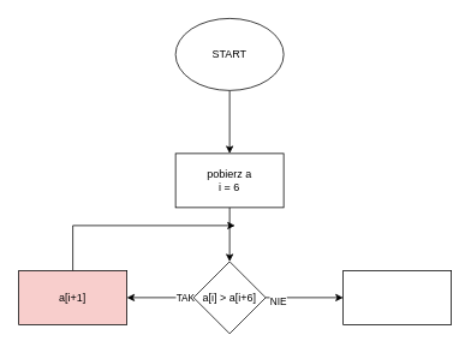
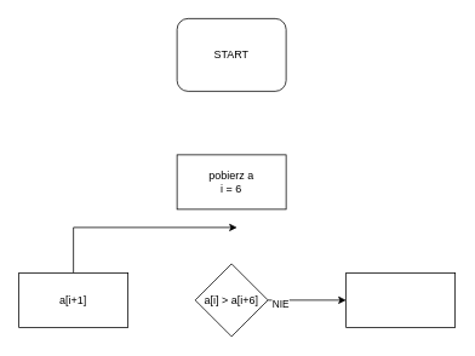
  <mxCell id="0" />
  <mxCell id="1" parent="0" />
- <mxCell id="2" style="edgeStyle=orthogonalEdgeStyle;rounded=0;orthogonalLoop=1;jettySize=auto;html=1;exitX=0.5;exitY=1;exitDx=0;exitDy=0;" edge="1" source="3" parent="1" target="5"><mxGeometry relative="1" as="geometry"><mxPoint x="254" y="170" as="targetPoint" /></mxGeometry></mxCell>
- <mxCell id="3" value="START" style="ellipse;whiteSpace=wrap;html=1;" vertex="1" parent="1"><mxGeometry x="194" y="20" width="120" height="80" as="geometry" /></mxCell>
- <mxCell id="4" style="edgeStyle=orthogonalEdgeStyle;rounded=0;orthogonalLoop=1;jettySize=auto;html=1;exitX=0.5;exitY=1;exitDx=0;exitDy=0;" edge="1" parent="1" source="5" target="10"><mxGeometry relative="1" as="geometry"><mxPoint x="254" y="310" as="targetPoint" /></mxGeometry></mxCell>
+ <mxCell id="3" value="START" style="whiteSpace=wrap;html=1;rounded=1;" vertex="1" parent="1"><mxGeometry x="194" y="20" width="120" height="80" as="geometry" /></mxCell>
  <mxCell id="5" value="&lt;div&gt;pobierz a &lt;/div&gt;&lt;div&gt;i = 6&lt;br&gt;&lt;/div&gt;" style="rounded=0;whiteSpace=wrap;html=1;" vertex="1" parent="1"><mxGeometry x="194" y="170" width="120" height="60" as="geometry" /></mxCell>
  <mxCell id="6" style="edgeStyle=orthogonalEdgeStyle;rounded=0;orthogonalLoop=1;jettySize=auto;html=1;exitX=1;exitY=0.5;exitDx=0;exitDy=0;" edge="1" parent="1" source="10" target="11"><mxGeometry relative="1" as="geometry"><mxPoint x="370" y="330" as="targetPoint" /></mxGeometry></mxCell>
  <mxCell id="7" value="&lt;div&gt;NIE&lt;/div&gt;" style="edgeLabel;html=1;align=center;verticalAlign=middle;resizable=0;points=[];" vertex="1" connectable="0" parent="6"><mxGeometry x="-0.699" y="-3" relative="1" as="geometry"><mxPoint as="offset" /></mxGeometry></mxCell>
- <mxCell id="8" style="edgeStyle=orthogonalEdgeStyle;rounded=0;orthogonalLoop=1;jettySize=auto;html=1;exitX=0;exitY=0.5;exitDx=0;exitDy=0;" edge="1" parent="1" source="10" target="13"><mxGeometry relative="1" as="geometry"><mxPoint x="130" y="330" as="targetPoint" /></mxGeometry></mxCell>
- <mxCell id="9" value="TAK" style="edgeLabel;html=1;align=center;verticalAlign=middle;resizable=0;points=[];" vertex="1" connectable="0" parent="8"><mxGeometry x="-0.726" relative="1" as="geometry"><mxPoint as="offset" /></mxGeometry></mxCell>
  <mxCell id="10" value="a[i] &amp;gt; a[i+6]" style="rhombus;whiteSpace=wrap;html=1;" vertex="1" parent="1"><mxGeometry x="214" y="290" width="80" height="80" as="geometry" /></mxCell>
  <mxCell id="11" value="" style="rounded=0;whiteSpace=wrap;html=1;" vertex="1" parent="1"><mxGeometry x="380" y="300" width="120" height="60" as="geometry" /></mxCell>
  <mxCell id="12" style="edgeStyle=orthogonalEdgeStyle;rounded=0;orthogonalLoop=1;jettySize=auto;html=1;exitX=0.5;exitY=0;exitDx=0;exitDy=0;" edge="1" parent="1" source="13"><mxGeometry relative="1" as="geometry"><mxPoint x="260" y="250" as="targetPoint" /><Array as="points"><mxPoint x="80" y="250" /></Array></mxGeometry></mxCell>
- <mxCell id="13" value="a[i+1]" style="rounded=0;whiteSpace=wrap;html=1;fillColor=#f8cecc;" vertex="1" parent="1"><mxGeometry x="20" y="300" width="120" height="60" as="geometry" /></mxCell>
+ <mxCell id="13" value="a[i+1]" style="rounded=0;whiteSpace=wrap;html=1;" vertex="1" parent="1"><mxGeometry x="20" y="300" width="120" height="60" as="geometry" /></mxCell>
